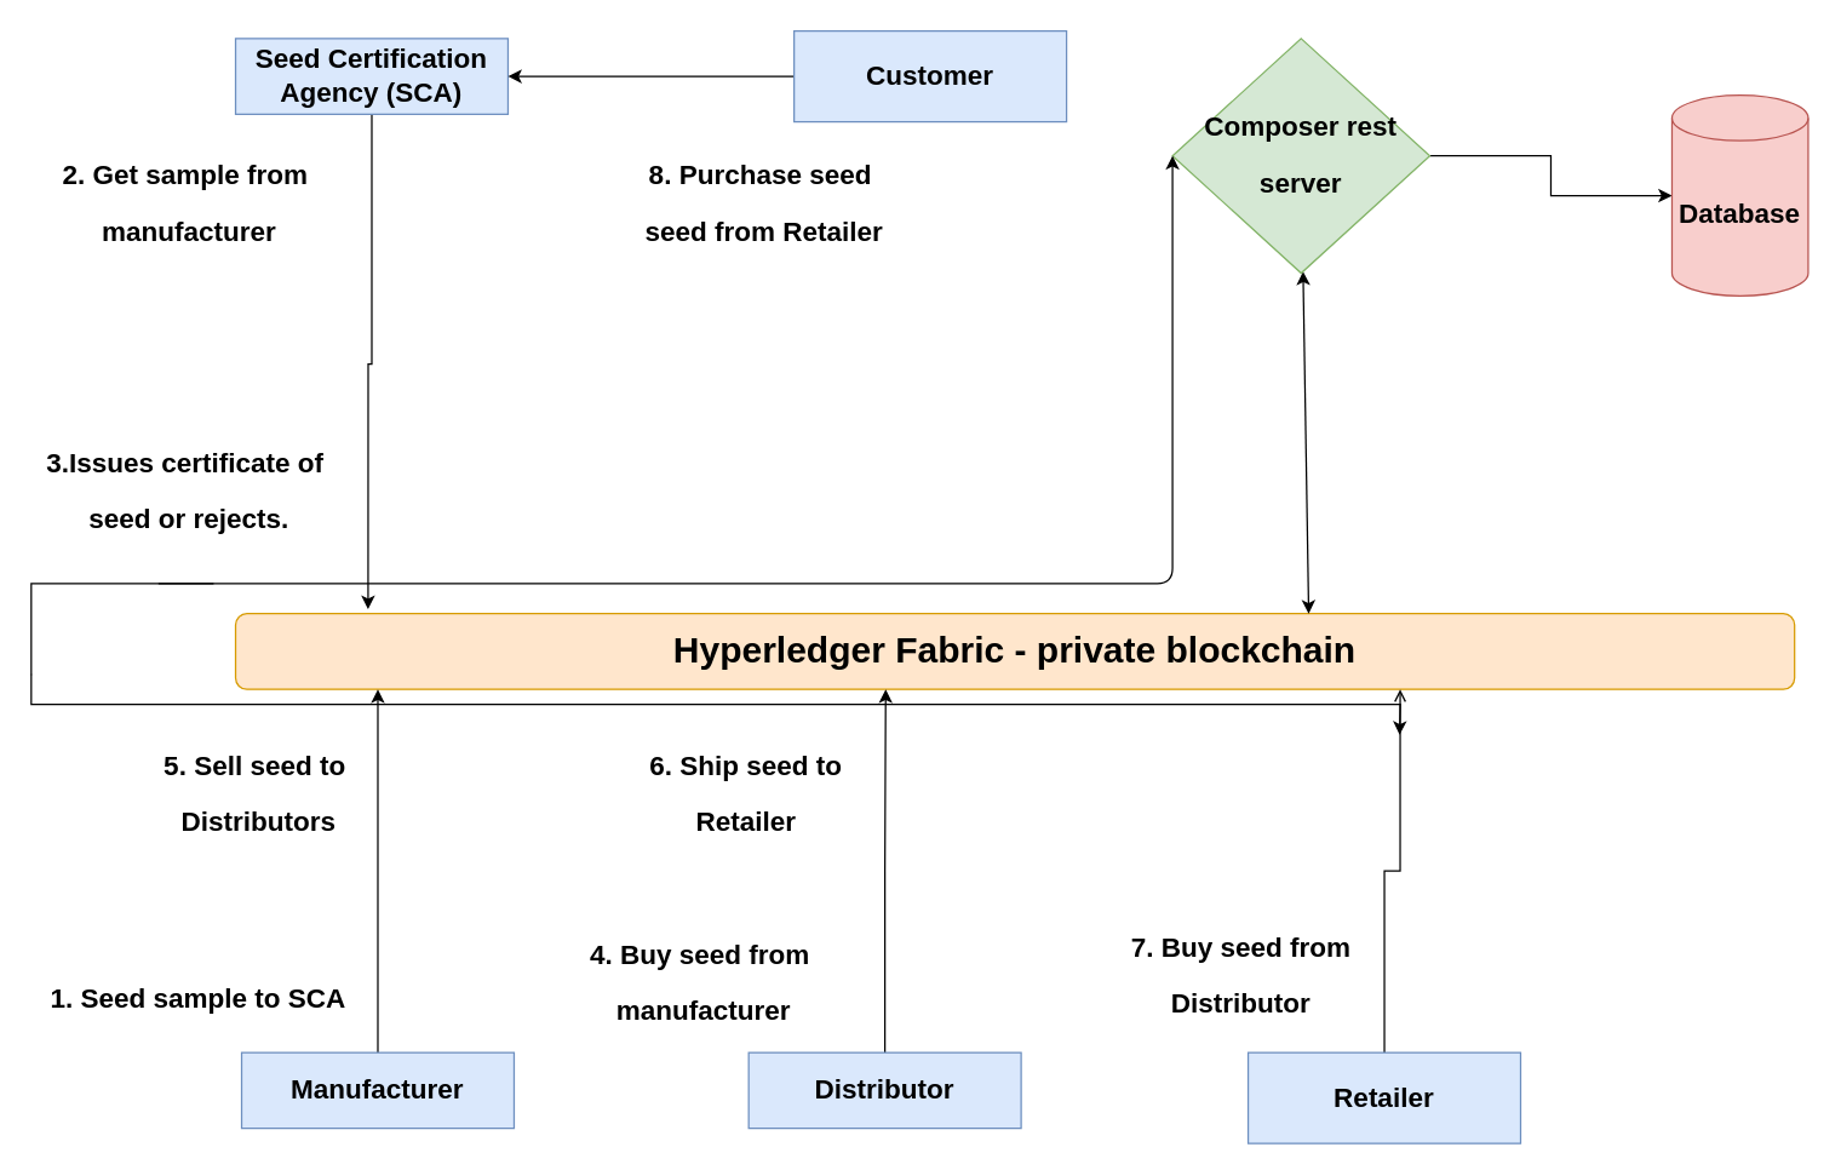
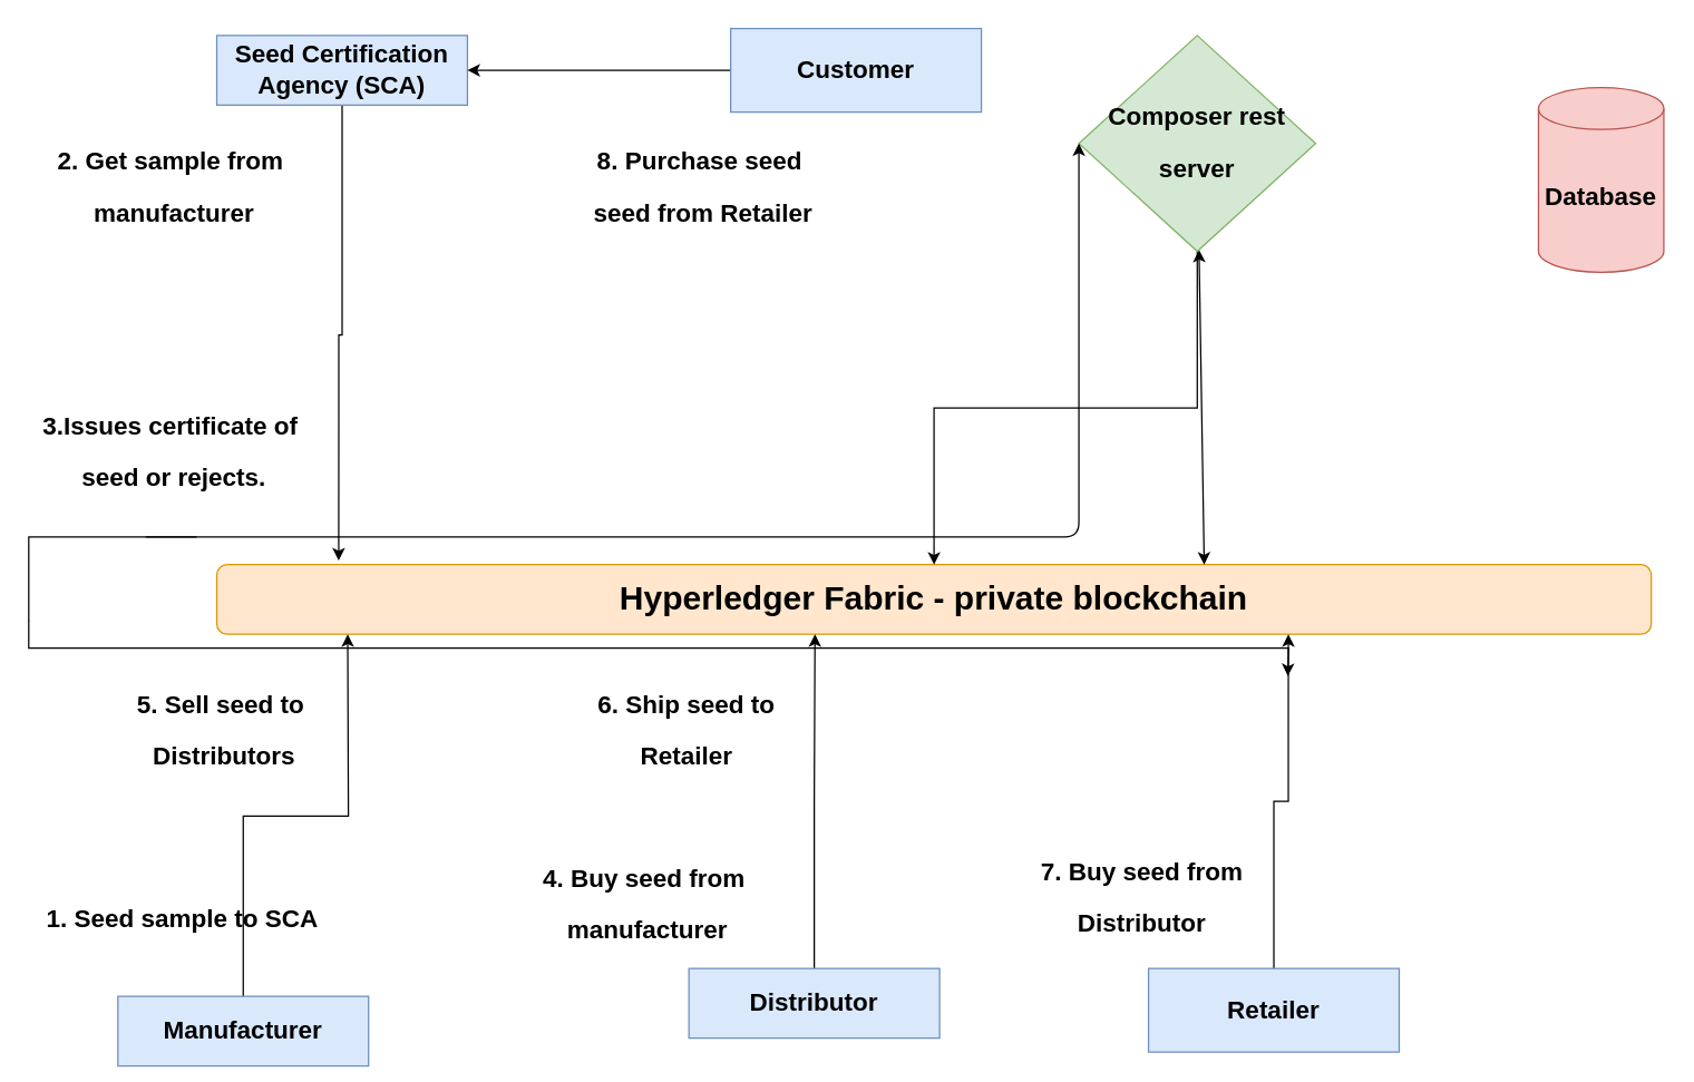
  <mxCell id="0" />
  <mxCell id="1" parent="0" />
  <mxCell id="2" value="&lt;h1&gt;Hyperledger Fabric - private blockchain&lt;/h1&gt;" style="rounded=1;whiteSpace=wrap;html=1;fillColor=#ffe6cc;strokeColor=#d79b00;" parent="1" vertex="1"><mxGeometry x="155" y="405" width="1030" height="50" as="geometry" /></mxCell>
  <mxCell id="3" style="edgeStyle=orthogonalEdgeStyle;rounded=0;orthogonalLoop=1;jettySize=auto;html=1;" parent="1" source="4" edge="1"><mxGeometry relative="1" as="geometry"><mxPoint x="249" y="455" as="targetPoint" /></mxGeometry></mxCell>
- <mxCell id="4" value="&lt;h2&gt;Manufacturer&lt;/h2&gt;" style="rounded=0;whiteSpace=wrap;html=1;fillColor=#dae8fc;strokeColor=#6c8ebf;" parent="1" vertex="1"><mxGeometry x="159" y="695" width="180" height="50" as="geometry" /></mxCell>
+ <mxCell id="4" value="&lt;h2&gt;Manufacturer&lt;/h2&gt;" style="rounded=0;whiteSpace=wrap;html=1;fillColor=#dae8fc;strokeColor=#6c8ebf;" parent="1" vertex="1"><mxGeometry x="84" y="715" width="180" height="50" as="geometry" /></mxCell>
  <mxCell id="5" value="&lt;h2&gt;1. Seed sample to SCA&lt;/h2&gt;" style="text;html=1;align=center;verticalAlign=middle;resizable=0;points=[];autosize=1;strokeColor=none;" parent="1" vertex="1"><mxGeometry x="20" y="635" width="220" height="50" as="geometry" /></mxCell>
  <mxCell id="6" style="edgeStyle=orthogonalEdgeStyle;rounded=0;orthogonalLoop=1;jettySize=auto;html=1;entryX=0.085;entryY=-0.06;entryDx=0;entryDy=0;entryPerimeter=0;" parent="1" source="7" target="2" edge="1"><mxGeometry relative="1" as="geometry" /></mxCell>
  <mxCell id="7" value="&lt;h2&gt;Seed Certification Agency (SCA)&lt;/h2&gt;" style="rounded=0;whiteSpace=wrap;html=1;fillColor=#dae8fc;strokeColor=#6c8ebf;" parent="1" vertex="1"><mxGeometry x="155" y="25" width="180" height="50" as="geometry" /></mxCell>
  <mxCell id="8" value="&lt;h2&gt;2. Get sample from&amp;nbsp;&lt;/h2&gt;&lt;h2&gt;manufacturer&lt;/h2&gt;" style="text;html=1;align=center;verticalAlign=middle;resizable=0;points=[];autosize=1;strokeColor=none;" parent="1" vertex="1"><mxGeometry x="34" y="95" width="180" height="80" as="geometry" /></mxCell>
  <mxCell id="9" value="&lt;h2&gt;3.Issues certificate of&amp;nbsp;&lt;/h2&gt;&lt;h2&gt;seed or rejects.&lt;/h2&gt;" style="text;html=1;align=center;verticalAlign=middle;resizable=0;points=[];autosize=1;strokeColor=none;" parent="1" vertex="1"><mxGeometry x="24" y="285" width="200" height="80" as="geometry" /></mxCell>
- <mxCell id="10" value="&lt;h2&gt;5. Sell seed to&amp;nbsp;&lt;/h2&gt;&lt;h2&gt;Distributors&lt;/h2&gt;" style="text;html=1;align=center;verticalAlign=middle;resizable=0;points=[];autosize=1;strokeColor=none;" parent="1" vertex="1"><mxGeometry x="100" y="485" width="140" height="80" as="geometry" /></mxCell>
+ <mxCell id="10" value="&lt;h2&gt;5. Sell seed to&amp;nbsp;&lt;/h2&gt;&lt;h2&gt;Distributors&lt;/h2&gt;" style="text;html=1;align=center;verticalAlign=middle;resizable=0;points=[];autosize=1;strokeColor=none;" parent="1" vertex="1"><mxGeometry x="90" y="485" width="140" height="80" as="geometry" /></mxCell>
  <mxCell id="11" style="edgeStyle=orthogonalEdgeStyle;rounded=0;orthogonalLoop=1;jettySize=auto;html=1;entryX=0.417;entryY=1;entryDx=0;entryDy=0;entryPerimeter=0;" parent="1" source="12" target="2" edge="1"><mxGeometry relative="1" as="geometry"><mxPoint x="584" y="465" as="targetPoint" /></mxGeometry></mxCell>
  <mxCell id="12" value="&lt;h2&gt;Distributor&lt;/h2&gt;" style="rounded=0;whiteSpace=wrap;html=1;fillColor=#dae8fc;strokeColor=#6c8ebf;" parent="1" vertex="1"><mxGeometry x="494" y="695" width="180" height="50" as="geometry" /></mxCell>
  <mxCell id="13" value="&lt;h2&gt;4. Buy seed from&amp;nbsp;&lt;/h2&gt;&lt;h2&gt;manufacturer&lt;/h2&gt;" style="text;html=1;align=center;verticalAlign=middle;resizable=0;points=[];autosize=1;strokeColor=none;" parent="1" vertex="1"><mxGeometry x="379" y="610" width="170" height="80" as="geometry" /></mxCell>
  <mxCell id="14" value="&lt;h2&gt;6. Ship seed to&lt;/h2&gt;&lt;h2&gt;Retailer&lt;/h2&gt;" style="text;html=1;align=center;verticalAlign=middle;resizable=0;points=[];autosize=1;strokeColor=none;" parent="1" vertex="1"><mxGeometry x="422" y="485" width="140" height="80" as="geometry" /></mxCell>
- <mxCell id="15" style="edgeStyle=orthogonalEdgeStyle;rounded=0;orthogonalLoop=1;jettySize=auto;html=1;entryX=0.747;entryY=1;entryDx=0;entryDy=0;entryPerimeter=0;endArrow=open;" parent="1" source="16" target="2" edge="1"><mxGeometry relative="1" as="geometry"><mxPoint x="924" y="465" as="targetPoint" /></mxGeometry></mxCell>
+ <mxCell id="15" style="edgeStyle=orthogonalEdgeStyle;rounded=0;orthogonalLoop=1;jettySize=auto;html=1;entryX=0.747;entryY=1;entryDx=0;entryDy=0;entryPerimeter=0;" parent="1" source="16" target="2" edge="1"><mxGeometry relative="1" as="geometry"><mxPoint x="924" y="465" as="targetPoint" /></mxGeometry></mxCell>
  <mxCell id="16" value="&lt;h2&gt;Retailer&lt;/h2&gt;" style="rounded=0;whiteSpace=wrap;html=1;fillColor=#dae8fc;strokeColor=#6c8ebf;" parent="1" vertex="1"><mxGeometry x="824" y="695" width="180" height="60" as="geometry" /></mxCell>
  <mxCell id="17" value="&lt;h2&gt;7. Buy seed from&lt;/h2&gt;&lt;h2&gt;Distributor&lt;/h2&gt;" style="text;html=1;align=center;verticalAlign=middle;resizable=0;points=[];autosize=1;strokeColor=none;" parent="1" vertex="1"><mxGeometry x="739" y="605" width="160" height="80" as="geometry" /></mxCell>
  <mxCell id="18" style="edgeStyle=orthogonalEdgeStyle;rounded=0;orthogonalLoop=1;jettySize=auto;html=1;" parent="1" source="19" target="7" edge="1"><mxGeometry relative="1" as="geometry"><mxPoint x="614" y="398" as="targetPoint" /></mxGeometry></mxCell>
  <mxCell id="19" value="&lt;h2&gt;Customer&lt;/h2&gt;" style="rounded=0;whiteSpace=wrap;html=1;fillColor=#dae8fc;strokeColor=#6c8ebf;" parent="1" vertex="1"><mxGeometry x="524" y="20" width="180" height="60" as="geometry" /></mxCell>
  <mxCell id="20" value="&lt;h2&gt;8. Purchase seed&amp;nbsp;&lt;/h2&gt;&lt;h2&gt;seed from Retailer&lt;/h2&gt;" style="text;html=1;align=center;verticalAlign=middle;resizable=0;points=[];autosize=1;strokeColor=none;" parent="1" vertex="1"><mxGeometry x="419" y="95" width="170" height="80" as="geometry" /></mxCell>
  <mxCell id="21" value="" style="endArrow=classic;startArrow=classic;html=1;" parent="1" target="23" edge="1"><mxGeometry width="50" height="50" relative="1" as="geometry"><mxPoint x="864" y="405" as="sourcePoint" /><mxPoint x="864" y="145" as="targetPoint" /></mxGeometry></mxCell>
- <mxCell id="22" style="edgeStyle=orthogonalEdgeStyle;rounded=0;orthogonalLoop=1;jettySize=auto;html=1;" parent="1" source="23" target="27" edge="1"><mxGeometry relative="1" as="geometry"><mxPoint x="1064" y="102.5" as="targetPoint" /></mxGeometry></mxCell>
+ <mxCell id="22" style="edgeStyle=orthogonalEdgeStyle;rounded=0;orthogonalLoop=1;jettySize=auto;html=1;" parent="1" source="23" target="2" edge="1"><mxGeometry relative="1" as="geometry"><mxPoint x="1064" y="102.5" as="targetPoint" /></mxGeometry></mxCell>
  <mxCell id="23" value="&lt;h2&gt;Composer rest&lt;/h2&gt;&lt;h2&gt;server&lt;/h2&gt;" style="rhombus;whiteSpace=wrap;html=1;fillColor=#d5e8d4;strokeColor=#82b366;" parent="1" vertex="1"><mxGeometry x="774" y="25" width="170" height="155" as="geometry" /></mxCell>
  <mxCell id="24" value="" style="edgeStyle=segmentEdgeStyle;endArrow=classic;html=1;entryX=0;entryY=0.5;entryDx=0;entryDy=0;" parent="1" target="23" edge="1"><mxGeometry width="50" height="50" relative="1" as="geometry"><mxPoint x="104" y="385" as="sourcePoint" /><mxPoint x="749" y="305" as="targetPoint" /></mxGeometry></mxCell>
  <mxCell id="25" style="edgeStyle=orthogonalEdgeStyle;rounded=0;orthogonalLoop=1;jettySize=auto;html=1;exitX=0;exitY=1;exitDx=0;exitDy=0;" parent="1" source="26" edge="1"><mxGeometry relative="1" as="geometry"><mxPoint x="924" y="485" as="targetPoint" /></mxGeometry></mxCell>
  <mxCell id="26" value="" style="shape=partialRectangle;whiteSpace=wrap;html=1;bottom=0;right=0;fillColor=none;" parent="1" vertex="1"><mxGeometry x="20" y="385" width="120" height="60" as="geometry" /></mxCell>
  <mxCell id="27" value="&lt;h2&gt;Database&lt;/h2&gt;" style="shape=cylinder3;whiteSpace=wrap;html=1;boundedLbl=1;backgroundOutline=1;size=15;fillColor=#f8cecc;strokeColor=#b85450;" parent="1" vertex="1"><mxGeometry x="1104" y="62.5" width="90" height="132.5" as="geometry" /></mxCell>
